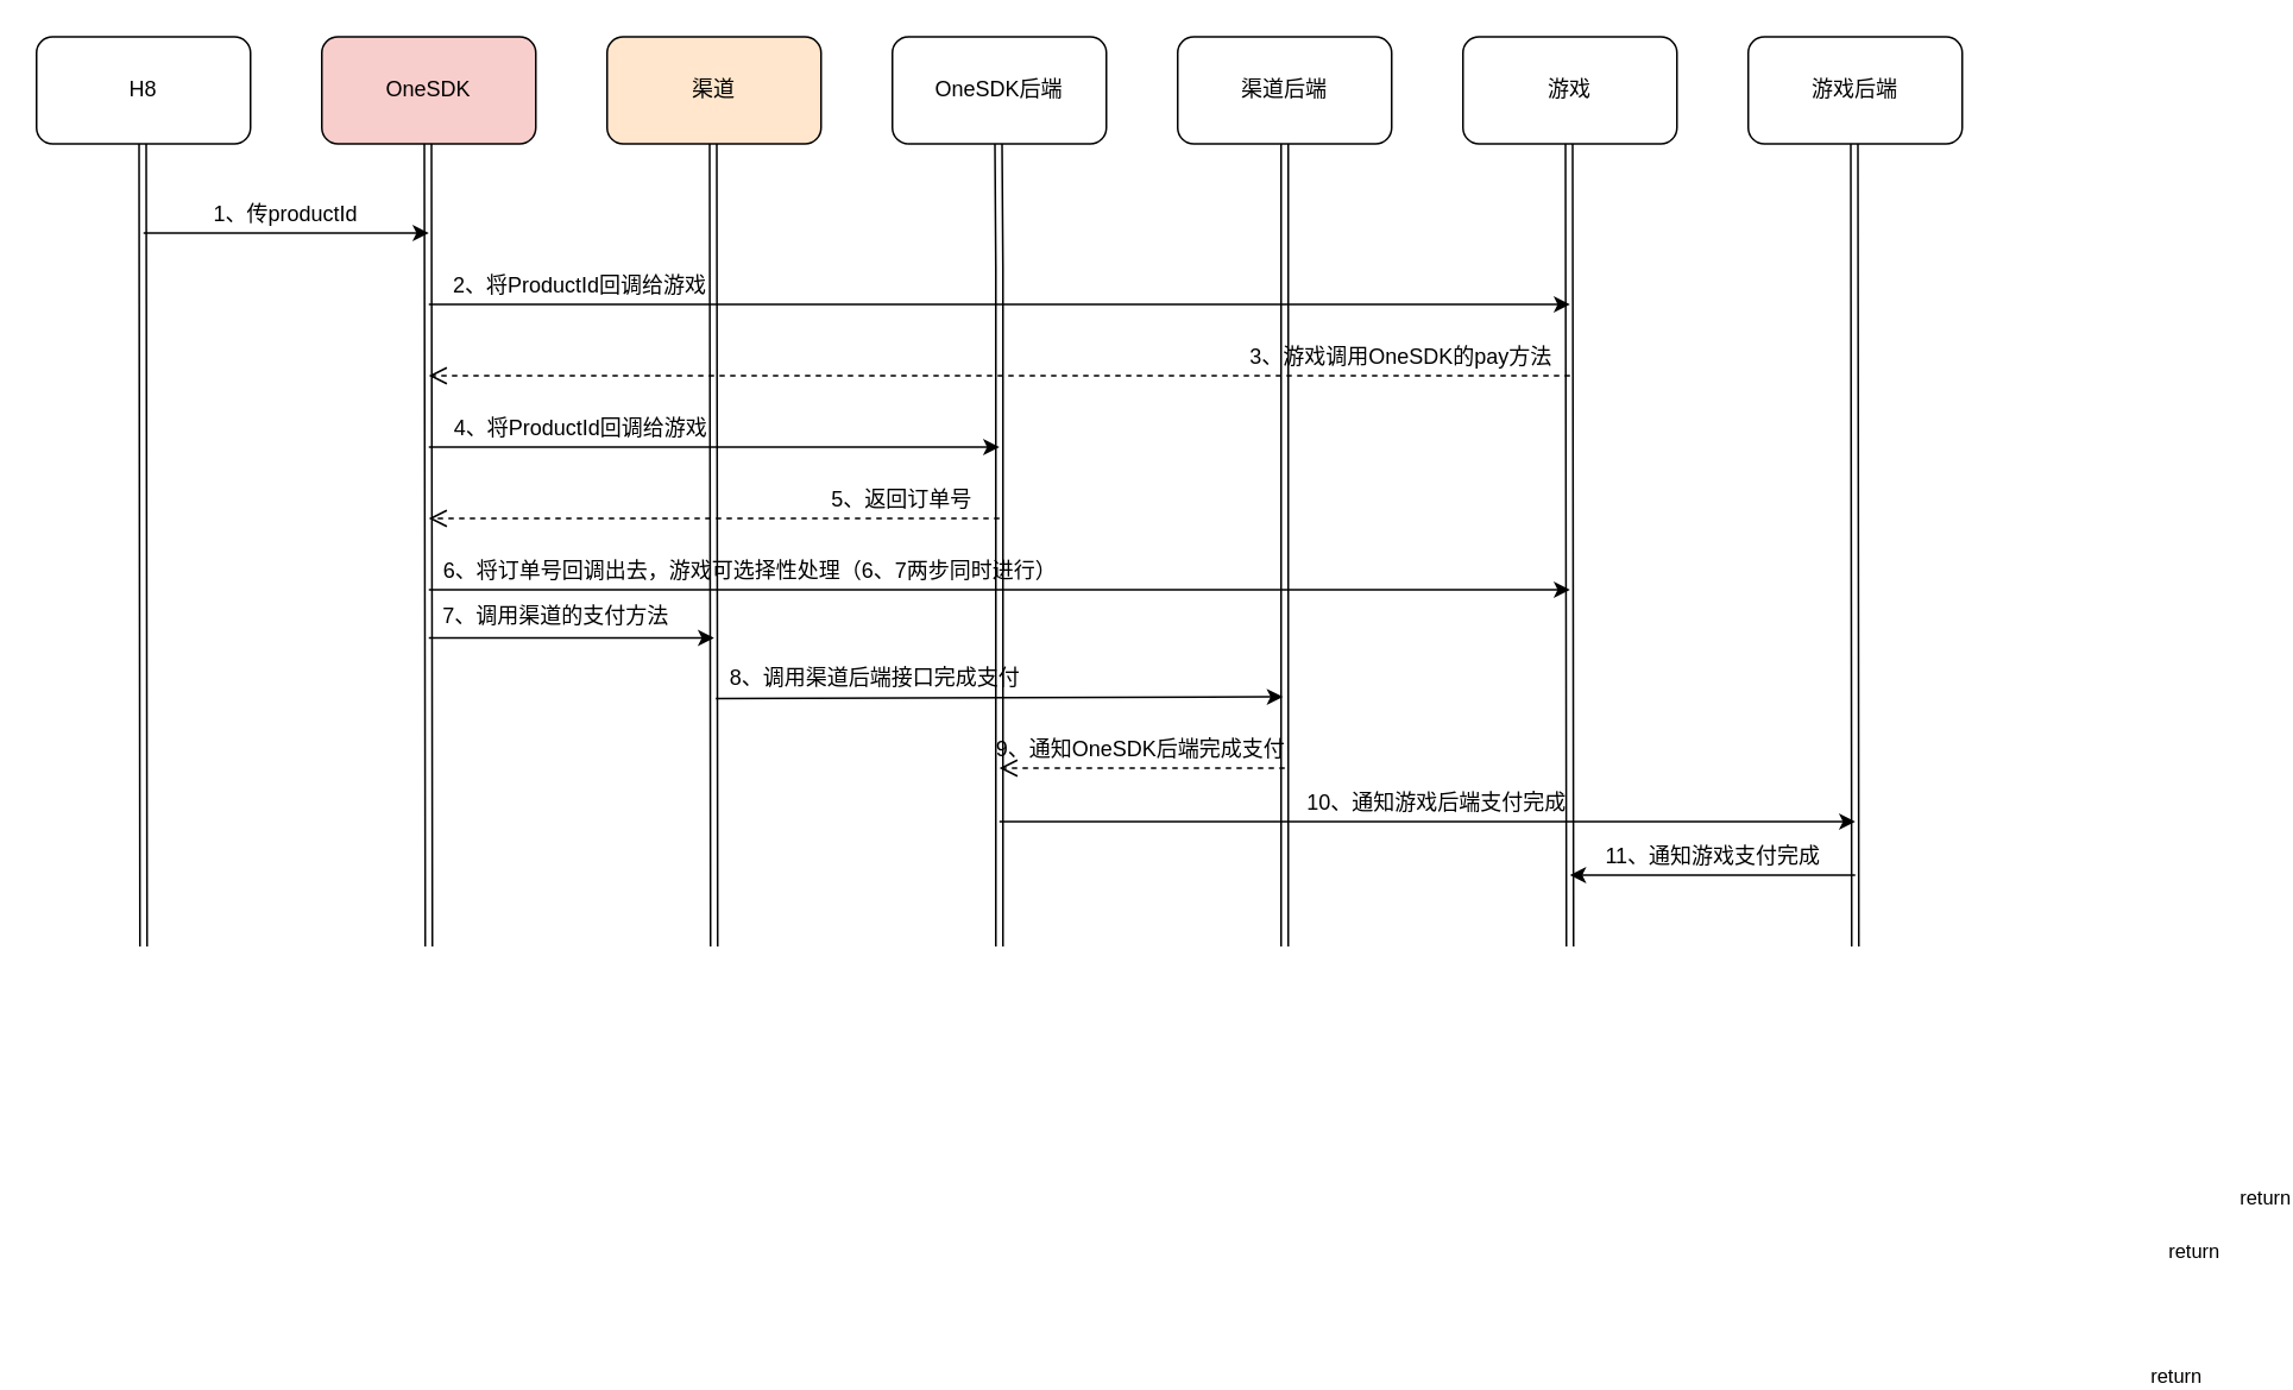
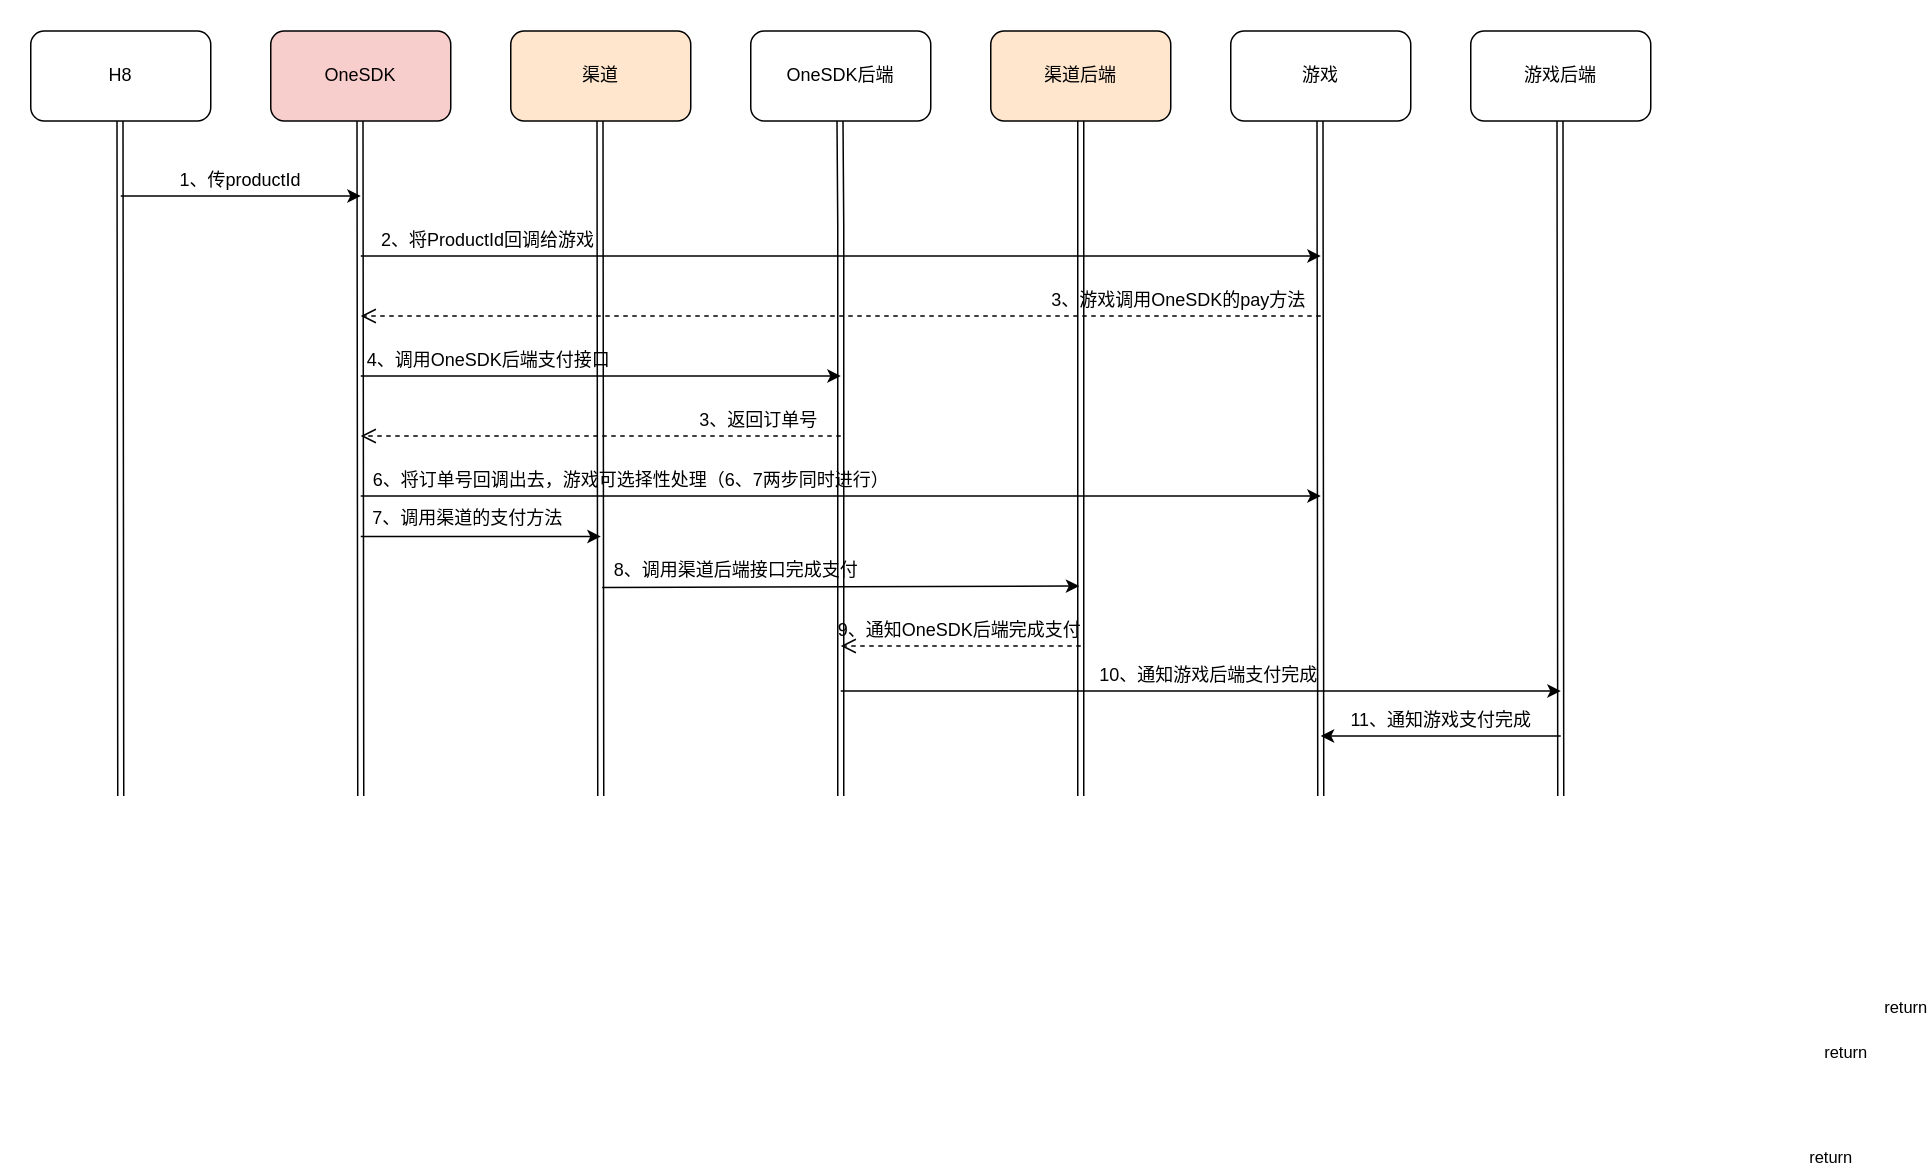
  <mxCell id="0" />
  <mxCell id="1" parent="0" />
  <mxCell id="2" value="H8" style="rounded=1;whiteSpace=wrap;html=1;" parent="1" vertex="1"><mxGeometry y="20" width="120" height="60" as="geometry" x="20" /></mxCell>
  <mxCell id="3" value="OneSDK" style="rounded=1;whiteSpace=wrap;html=1;fillColor=#f8cecc;" parent="1" vertex="1"><mxGeometry x="180" y="20" width="120" height="60" as="geometry" /></mxCell>
  <mxCell id="4" value="渠道" style="rounded=1;whiteSpace=wrap;html=1;fillColor=#ffe6cc;" parent="1" vertex="1"><mxGeometry x="340" y="20" width="120" height="60" as="geometry" /></mxCell>
  <mxCell id="5" value="OneSDK后端" style="rounded=1;whiteSpace=wrap;html=1;" parent="1" vertex="1"><mxGeometry x="500" y="20" width="120" height="60" as="geometry" /></mxCell>
- <mxCell id="6" value="渠道后端" style="rounded=1;whiteSpace=wrap;html=1;" parent="1" vertex="1"><mxGeometry x="660" y="20" width="120" height="60" as="geometry" /></mxCell>
+ <mxCell id="6" value="渠道后端" style="rounded=1;whiteSpace=wrap;html=1;fillColor=#ffe6cc;" parent="1" vertex="1"><mxGeometry x="660" y="20" width="120" height="60" as="geometry" /></mxCell>
  <mxCell id="7" value="游戏" style="rounded=1;whiteSpace=wrap;html=1;" parent="1" vertex="1"><mxGeometry x="820" y="20" width="120" height="60" as="geometry" /></mxCell>
  <mxCell id="8" value="游戏后端" style="rounded=1;whiteSpace=wrap;html=1;" parent="1" vertex="1"><mxGeometry x="980" y="20" width="120" height="60" as="geometry" /></mxCell>
  <mxCell id="9" value="" style="shape=link;html=1;" parent="1" edge="1"><mxGeometry width="100" relative="1" as="geometry"><mxPoint x="80" y="530" as="sourcePoint" /><mxPoint x="79.5" y="80" as="targetPoint" /></mxGeometry></mxCell>
  <mxCell id="10" value="" style="shape=link;html=1;" parent="1" edge="1"><mxGeometry width="100" relative="1" as="geometry"><mxPoint x="240" y="530" as="sourcePoint" /><mxPoint x="239.5" y="80" as="targetPoint" /></mxGeometry></mxCell>
  <mxCell id="11" value="" style="shape=link;html=1;" parent="1" edge="1"><mxGeometry width="100" relative="1" as="geometry"><mxPoint x="400" y="530" as="sourcePoint" /><mxPoint x="399.5" y="80" as="targetPoint" /></mxGeometry></mxCell>
  <mxCell id="12" value="" style="shape=link;html=1;" parent="1" edge="1"><mxGeometry width="100" relative="1" as="geometry"><mxPoint x="1040" y="530" as="sourcePoint" /><mxPoint x="1039.5" y="80" as="targetPoint" /></mxGeometry></mxCell>
  <mxCell id="13" value="" style="shape=link;html=1;" parent="1" edge="1"><mxGeometry width="100" relative="1" as="geometry"><mxPoint x="880" y="530" as="sourcePoint" /><mxPoint x="879.5" y="80" as="targetPoint" /></mxGeometry></mxCell>
  <mxCell id="14" value="" style="shape=link;html=1;" parent="1" edge="1"><mxGeometry width="100" relative="1" as="geometry"><mxPoint x="720" y="530" as="sourcePoint" /><mxPoint x="720" y="80" as="targetPoint" /></mxGeometry></mxCell>
  <mxCell id="15" value="" style="shape=link;html=1;" parent="1" edge="1"><mxGeometry width="100" relative="1" as="geometry"><mxPoint x="560" y="530" as="sourcePoint" /><mxPoint x="559.5" y="80" as="targetPoint" /><Array as="points"><mxPoint x="560" y="150" /></Array></mxGeometry></mxCell>
  <mxCell id="16" value="" style="endArrow=classic;html=1;" parent="1" edge="1"><mxGeometry width="50" height="50" relative="1" as="geometry"><mxPoint x="80" y="130" as="sourcePoint" /><mxPoint x="240" y="130" as="targetPoint" /></mxGeometry></mxCell>
  <mxCell id="17" value="1、传productId" style="text;html=1;strokeColor=none;fillColor=none;align=center;verticalAlign=middle;whiteSpace=wrap;rounded=0;" parent="1" vertex="1"><mxGeometry x="80" y="110" width="160" height="20" as="geometry" /></mxCell>
  <mxCell id="18" value="" style="endArrow=classic;html=1;" parent="1" edge="1"><mxGeometry width="50" height="50" relative="1" as="geometry"><mxPoint x="240" y="170" as="sourcePoint" /><mxPoint x="880" y="170" as="targetPoint" /></mxGeometry></mxCell>
  <mxCell id="19" value="2、将ProductId回调给游戏" style="text;html=1;strokeColor=none;fillColor=none;align=center;verticalAlign=middle;whiteSpace=wrap;rounded=0;" parent="1" vertex="1"><mxGeometry x="250" y="150" width="150" height="20" as="geometry" /></mxCell>
  <mxCell id="20" value="return" style="html=1;verticalAlign=bottom;endArrow=open;dashed=1;endSize=8;" parent="1" edge="1"><mxGeometry x="-1" y="611" relative="1" as="geometry"><mxPoint x="880" y="210" as="sourcePoint" /><mxPoint x="240" y="210" as="targetPoint" /><mxPoint x="390" y="-141" as="offset" /></mxGeometry></mxCell>
  <mxCell id="21" value="3、游戏调用OneSDK的pay方法" style="text;html=1;align=center;verticalAlign=middle;resizable=0;points=[];autosize=1;strokeColor=none;" parent="1" vertex="1"><mxGeometry x="695" y="190" width="180" height="20" as="geometry" /></mxCell>
  <mxCell id="22" value="" style="endArrow=classic;html=1;" parent="1" edge="1"><mxGeometry width="50" height="50" relative="1" as="geometry"><mxPoint x="240" y="250" as="sourcePoint" /><mxPoint x="560" y="250" as="targetPoint" /></mxGeometry></mxCell>
- <mxCell id="23" value="4、将ProductId回调给游戏" style="text;html=1;align=center;verticalAlign=middle;resizable=0;points=[];autosize=1;strokeColor=none;" parent="1" vertex="1"><mxGeometry x="235" y="230" width="180" height="20" as="geometry" /></mxCell>
+ <mxCell id="23" value="4、调用OneSDK后端支付接口" style="text;html=1;align=center;verticalAlign=middle;resizable=0;points=[];autosize=1;strokeColor=none;" parent="1" vertex="1"><mxGeometry x="235" y="230" width="180" height="20" as="geometry" /></mxCell>
  <mxCell id="24" value="" style="endArrow=classic;html=1;" parent="1" edge="1"><mxGeometry width="50" height="50" relative="1" as="geometry"><mxPoint x="240" y="357" as="sourcePoint" /><mxPoint x="400" y="357" as="targetPoint" /></mxGeometry></mxCell>
- <mxCell id="25" value="5、返回订单号" style="text;html=1;align=center;verticalAlign=middle;resizable=0;points=[];autosize=1;strokeColor=none;" parent="1" vertex="1"><mxGeometry x="460" y="270" width="90" height="20" as="geometry" /></mxCell>
+ <mxCell id="25" value="3、返回订单号" style="text;html=1;align=center;verticalAlign=middle;resizable=0;points=[];autosize=1;strokeColor=none;" parent="1" vertex="1"><mxGeometry x="460" y="270" width="90" height="20" as="geometry" /></mxCell>
  <mxCell id="26" value="" style="endArrow=classic;html=1;entryX=-0.013;entryY=0.95;entryDx=0;entryDy=0;entryPerimeter=0;" parent="1" edge="1"><mxGeometry width="50" height="50" relative="1" as="geometry"><mxPoint x="400.97" y="391" as="sourcePoint" /><mxPoint x="719.02" y="390" as="targetPoint" /></mxGeometry></mxCell>
  <mxCell id="27" value="8、调用渠道后端接口完成支付" style="text;html=1;align=center;verticalAlign=middle;resizable=0;points=[];autosize=1;strokeColor=none;" parent="1" vertex="1"><mxGeometry x="400" y="370" width="180" height="20" as="geometry" /></mxCell>
  <mxCell id="28" value="return" style="html=1;verticalAlign=bottom;endArrow=open;dashed=1;endSize=8;" parent="1" edge="1"><mxGeometry x="-1" y="610" relative="1" as="geometry"><mxPoint x="720" y="430" as="sourcePoint" /><mxPoint x="560" y="430" as="targetPoint" /><Array as="points"><mxPoint x="640" y="430" /></Array><mxPoint x="500" y="-260" as="offset" /></mxGeometry></mxCell>
  <mxCell id="29" value="9、通知OneSDK后端完成支付" style="text;html=1;align=center;verticalAlign=middle;resizable=0;points=[];autosize=1;strokeColor=none;" parent="1" vertex="1"><mxGeometry x="549" y="410" width="180" height="20" as="geometry" /></mxCell>
  <mxCell id="30" value="" style="endArrow=classic;html=1;" parent="1" edge="1"><mxGeometry width="50" height="50" relative="1" as="geometry"><mxPoint x="560" y="460" as="sourcePoint" /><mxPoint x="1040" y="460" as="targetPoint" /></mxGeometry></mxCell>
  <mxCell id="31" value="" style="endArrow=classic;html=1;" parent="1" edge="1"><mxGeometry width="50" height="50" relative="1" as="geometry"><mxPoint x="1040" y="490" as="sourcePoint" /><mxPoint x="880" y="490" as="targetPoint" /></mxGeometry></mxCell>
  <mxCell id="32" value="return" style="html=1;verticalAlign=bottom;endArrow=open;dashed=1;endSize=8;" edge="1" parent="1"><mxGeometry x="-1" y="791" relative="1" as="geometry"><mxPoint x="560" y="290" as="sourcePoint" /><mxPoint x="240" y="290" as="targetPoint" /><mxPoint x="670" y="-371" as="offset" /></mxGeometry></mxCell>
  <mxCell id="33" value="7、调用渠道的支付方法" style="text;html=1;align=center;verticalAlign=middle;resizable=0;points=[];autosize=1;strokeColor=none;" vertex="1" parent="1"><mxGeometry x="241" y="335" width="140" height="20" as="geometry" /></mxCell>
  <mxCell id="34" value="10、通知游戏后端支付完成" style="text;html=1;align=center;verticalAlign=middle;resizable=0;points=[];autosize=1;strokeColor=none;" vertex="1" parent="1"><mxGeometry x="725" y="440" width="160" height="20" as="geometry" /></mxCell>
  <mxCell id="35" value="11、通知游戏支付完成" style="text;html=1;align=center;verticalAlign=middle;resizable=0;points=[];autosize=1;strokeColor=none;" vertex="1" parent="1"><mxGeometry x="890" y="470" width="140" height="20" as="geometry" /></mxCell>
  <mxCell id="36" value="" style="endArrow=classic;html=1;" edge="1" parent="1"><mxGeometry width="50" height="50" relative="1" as="geometry"><mxPoint x="240" y="330" as="sourcePoint" /><mxPoint x="880" y="330" as="targetPoint" /></mxGeometry></mxCell>
  <mxCell id="37" value="6、将订单号回调出去，游戏可选择性处理（6、7两步同时进行）" style="text;html=1;align=center;verticalAlign=middle;resizable=0;points=[];autosize=1;strokeColor=none;" vertex="1" parent="1"><mxGeometry x="240" y="310" width="360" height="20" as="geometry" /></mxCell>
